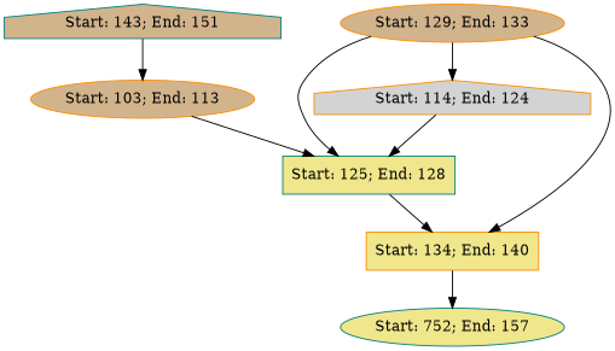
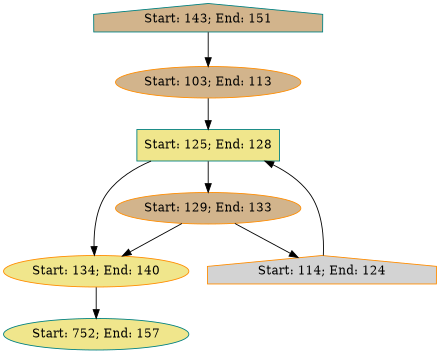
  strict digraph {
    node [color=darkorange fillcolor=tan shape=ellipse style=filled]
    n1 [block="Basic Block starting at line 143 with 9 instructions" color=teal label="Start: 143; End: 151" shape=house]
    n2 [block="Basic Block starting at line 103 with 11 instructions" label="Start: 103; End: 113"]
    n3 [block="Basic Block starting at line 125 with 4 instructions" color=teal fillcolor=khaki label="Start: 125; End: 128" shape=box]
    n4 [block="Basic Block starting at line 129 with 5 instructions" label="Start: 129; End: 133"]
-   n5 [block="Basic Block starting at line 134 with 7 instructions" fillcolor=khaki label="Start: 134; End: 140" shape=box]
+   n5 [block="Basic Block starting at line 134 with 7 instructions" fillcolor=khaki label="Start: 134; End: 140"]
    n6 [block="Basic Block starting at line 152 with 6 instructions" color=teal fillcolor=khaki label="Start: 752; End: 157"]
    n7 [block="Basic Block starting at line 114 with 11 instructions" fillcolor=lightgrey label="Start: 114; End: 124" shape=house]
    n1 -> n2
    n2 -> n3
-   n4 -> n3
+   n3 -> n4
    n3 -> n5
    n4 -> n5
    n4 -> n7
    n5 -> n6
    n7 -> n3
  }
